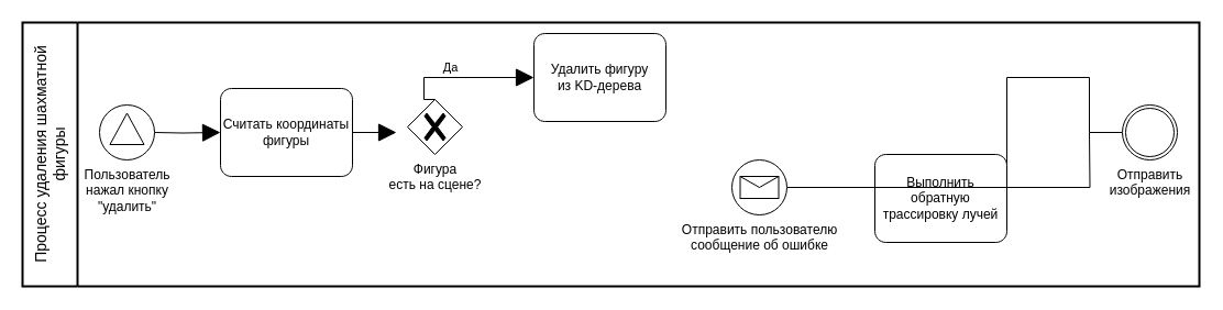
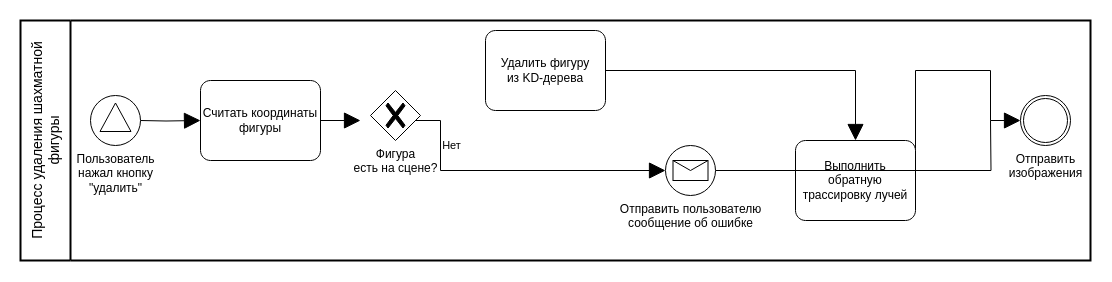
  <mxCell id="0" />
  <mxCell id="1" parent="0" />
  <mxCell id="2" value="Процесс удаления шахматной фигуры" style="swimlane;html=1;startSize=50;fontStyle=0;collapsible=0;horizontal=0;swimlaneLine=1;swimlaneFillColor=#ffffff;strokeWidth=2;whiteSpace=wrap;fontSize=14;" vertex="1" parent="1"><mxGeometry x="20" y="20" width="1070" height="240" as="geometry" /></mxCell>
  <mxCell id="3" style="edgeStyle=orthogonalEdgeStyle;rounded=0;orthogonalLoop=1;jettySize=auto;html=1;endArrow=block;endFill=1;endSize=14;entryX=0;entryY=0.5;entryDx=0;entryDy=0;entryPerimeter=0;" edge="1" parent="2" target="5"><mxGeometry relative="1" as="geometry"><mxPoint x="120.0" y="100" as="sourcePoint" /><mxPoint x="160" y="100" as="targetPoint" /></mxGeometry></mxCell>
  <mxCell id="4" style="edgeStyle=orthogonalEdgeStyle;rounded=0;orthogonalLoop=1;jettySize=auto;html=1;exitX=1;exitY=0.5;exitDx=0;exitDy=0;exitPerimeter=0;endArrow=block;endFill=1;endSize=14;entryX=0;entryY=0.5;entryDx=0;entryDy=0;entryPerimeter=0;" edge="1" parent="2" source="5"><mxGeometry relative="1" as="geometry"><mxPoint x="340" y="100" as="targetPoint" /></mxGeometry></mxCell>
  <mxCell id="5" value="Считать координаты фигуры" style="points=[[0.25,0,0],[0.5,0,0],[0.75,0,0],[1,0.25,0],[1,0.5,0],[1,0.75,0],[0.75,1,0],[0.5,1,0],[0.25,1,0],[0,0.75,0],[0,0.5,0],[0,0.25,0]];shape=mxgraph.bpmn.task;whiteSpace=wrap;rectStyle=rounded;size=10;html=1;container=1;expand=0;collapsible=0;taskMarker=abstract;" vertex="1" parent="2"><mxGeometry x="180" y="60" width="120" height="80" as="geometry" /></mxCell>
- <mxCell id="6" style="edgeStyle=orthogonalEdgeStyle;rounded=0;orthogonalLoop=1;jettySize=auto;html=1;endArrow=none;endFill=1;endSize=14;exitX=1;exitY=0.5;exitDx=0;exitDy=0;exitPerimeter=0;" edge="1" parent="2" source="10" target="7"><mxGeometry relative="1" as="geometry"><mxPoint x="940" y="100.032" as="sourcePoint" /><Array as="points"><mxPoint x="970" y="50" /><mxPoint x="970" y="100" /></Array></mxGeometry></mxCell>
+ <mxCell id="6" style="edgeStyle=orthogonalEdgeStyle;rounded=0;orthogonalLoop=1;jettySize=auto;html=1;endArrow=block;endFill=1;endSize=14;exitX=1;exitY=0.5;exitDx=0;exitDy=0;exitPerimeter=0;" edge="1" parent="2" source="10" target="7"><mxGeometry relative="1" as="geometry"><mxPoint x="940" y="100.032" as="sourcePoint" /><Array as="points"><mxPoint x="970" y="50" /><mxPoint x="970" y="100" /></Array></mxGeometry></mxCell>
  <mxCell id="7" value="Отправить&lt;br&gt;изображения" style="points=[[0.145,0.145,0],[0.5,0,0],[0.855,0.145,0],[1,0.5,0],[0.855,0.855,0],[0.5,1,0],[0.145,0.855,0],[0,0.5,0]];shape=mxgraph.bpmn.event;html=1;verticalLabelPosition=bottom;labelBackgroundColor=#ffffff;verticalAlign=top;align=center;perimeter=ellipsePerimeter;outlineConnect=0;aspect=fixed;outline=throwing;symbol=general;" vertex="1" parent="2"><mxGeometry x="1000" y="75" width="50" height="50" as="geometry" /></mxCell>
+ <mxCell id="8" style="edgeStyle=orthogonalEdgeStyle;rounded=0;orthogonalLoop=1;jettySize=auto;html=1;exitX=1;exitY=0.5;exitDx=0;exitDy=0;exitPerimeter=0;endArrow=block;endFill=1;endSize=14;" edge="1" parent="2" source="9" target="10"><mxGeometry relative="1" as="geometry"><mxPoint x="780" y="100.0" as="sourcePoint" /><mxPoint x="740" y="130" as="targetPoint" /></mxGeometry></mxCell>
  <mxCell id="9" value="Удалить фигуру&lt;br&gt;из KD-дерева" style="points=[[0.25,0,0],[0.5,0,0],[0.75,0,0],[1,0.25,0],[1,0.5,0],[1,0.75,0],[0.75,1,0],[0.5,1,0],[0.25,1,0],[0,0.75,0],[0,0.5,0],[0,0.25,0]];shape=mxgraph.bpmn.task;whiteSpace=wrap;rectStyle=rounded;size=10;html=1;container=1;expand=0;collapsible=0;taskMarker=abstract;" vertex="1" parent="2"><mxGeometry x="465" y="10" width="120" height="80" as="geometry" /></mxCell>
  <mxCell id="10" value="Выполнить обратную&lt;br style=&quot;border-color: var(--border-color);&quot;&gt;трассировку лучей" style="points=[[0.25,0,0],[0.5,0,0],[0.75,0,0],[1,0.25,0],[1,0.5,0],[1,0.75,0],[0.75,1,0],[0.5,1,0],[0.25,1,0],[0,0.75,0],[0,0.5,0],[0,0.25,0]];shape=mxgraph.bpmn.task;whiteSpace=wrap;rectStyle=rounded;size=10;html=1;container=1;expand=0;collapsible=0;taskMarker=abstract;" vertex="1" parent="2"><mxGeometry x="775" y="120" width="120" height="80" as="geometry" /></mxCell>
  <mxCell id="11" value="Пользователь&lt;br&gt;нажал кнопку&lt;br&gt;&quot;удалить&quot;" style="points=[[0.145,0.145,0],[0.5,0,0],[0.855,0.145,0],[1,0.5,0],[0.855,0.855,0],[0.5,1,0],[0.145,0.855,0],[0,0.5,0]];shape=mxgraph.bpmn.event;html=1;verticalLabelPosition=bottom;labelBackgroundColor=#ffffff;verticalAlign=top;align=center;perimeter=ellipsePerimeter;outlineConnect=0;aspect=fixed;outline=standard;symbol=signal;" vertex="1" parent="2"><mxGeometry x="70" y="75" width="50" height="50" as="geometry" /></mxCell>
+ <mxCell id="12" style="edgeStyle=orthogonalEdgeStyle;rounded=0;orthogonalLoop=1;jettySize=auto;html=1;endSize=14;endArrow=block;endFill=1;" edge="1" parent="2" source="14" target="16"><mxGeometry relative="1" as="geometry"><Array as="points"><mxPoint x="420" y="100" /><mxPoint x="420" y="150" /></Array></mxGeometry></mxCell>
+ <mxCell id="13" value="Нет" style="edgeLabel;html=1;align=center;verticalAlign=middle;resizable=0;points=[];" vertex="1" connectable="0" parent="12"><mxGeometry x="-0.784" relative="1" as="geometry"><mxPoint x="10" y="17" as="offset" /></mxGeometry></mxCell>
  <mxCell id="14" value="Фигура&lt;br&gt;есть на сцене?" style="points=[[0.25,0.25,0],[0.5,0,0],[0.75,0.25,0],[1,0.5,0],[0.75,0.75,0],[0.5,1,0],[0.25,0.75,0],[0,0.5,0]];shape=mxgraph.bpmn.gateway2;html=1;verticalLabelPosition=bottom;labelBackgroundColor=#ffffff;verticalAlign=top;align=center;perimeter=rhombusPerimeter;outlineConnect=0;outline=none;symbol=none;gwType=exclusive;" vertex="1" parent="2"><mxGeometry x="350" y="70" width="50" height="50" as="geometry" /></mxCell>
  <mxCell id="15" style="edgeStyle=orthogonalEdgeStyle;rounded=0;orthogonalLoop=1;jettySize=auto;html=1;exitX=1;exitY=0.5;exitDx=0;exitDy=0;exitPerimeter=0;endArrow=none;endFill=0;" edge="1" parent="2" source="16"><mxGeometry relative="1" as="geometry"><mxPoint x="970" y="100" as="targetPoint" /></mxGeometry></mxCell>
  <mxCell id="16" value="Отправить пользователю&lt;br&gt;сообщение об ошибке" style="points=[[0.145,0.145,0],[0.5,0,0],[0.855,0.145,0],[1,0.5,0],[0.855,0.855,0],[0.5,1,0],[0.145,0.855,0],[0,0.5,0]];shape=mxgraph.bpmn.event;html=1;verticalLabelPosition=bottom;labelBackgroundColor=#ffffff;verticalAlign=top;align=center;perimeter=ellipsePerimeter;outlineConnect=0;aspect=fixed;outline=standard;symbol=message;" vertex="1" parent="2"><mxGeometry x="645" y="125" width="50" height="50" as="geometry" /></mxCell>
- <mxCell id="17" style="edgeStyle=orthogonalEdgeStyle;rounded=0;orthogonalLoop=1;jettySize=auto;html=1;exitX=0.5;exitY=0;exitDx=0;exitDy=0;exitPerimeter=0;endArrow=block;endFill=1;endSize=14;" edge="1" parent="2" source="14" target="9"><mxGeometry relative="1" as="geometry"><mxPoint x="420" y="100" as="sourcePoint" /><mxPoint x="390" y="50" as="targetPoint" /><Array as="points"><mxPoint x="365" y="50" /></Array></mxGeometry></mxCell>
- <mxCell id="18" value="Да" style="edgeLabel;html=1;align=center;verticalAlign=middle;resizable=0;points=[];" vertex="1" connectable="0" parent="17"><mxGeometry x="-0.1" y="-1" relative="1" as="geometry"><mxPoint x="-6" y="-11" as="offset" /></mxGeometry></mxCell>
